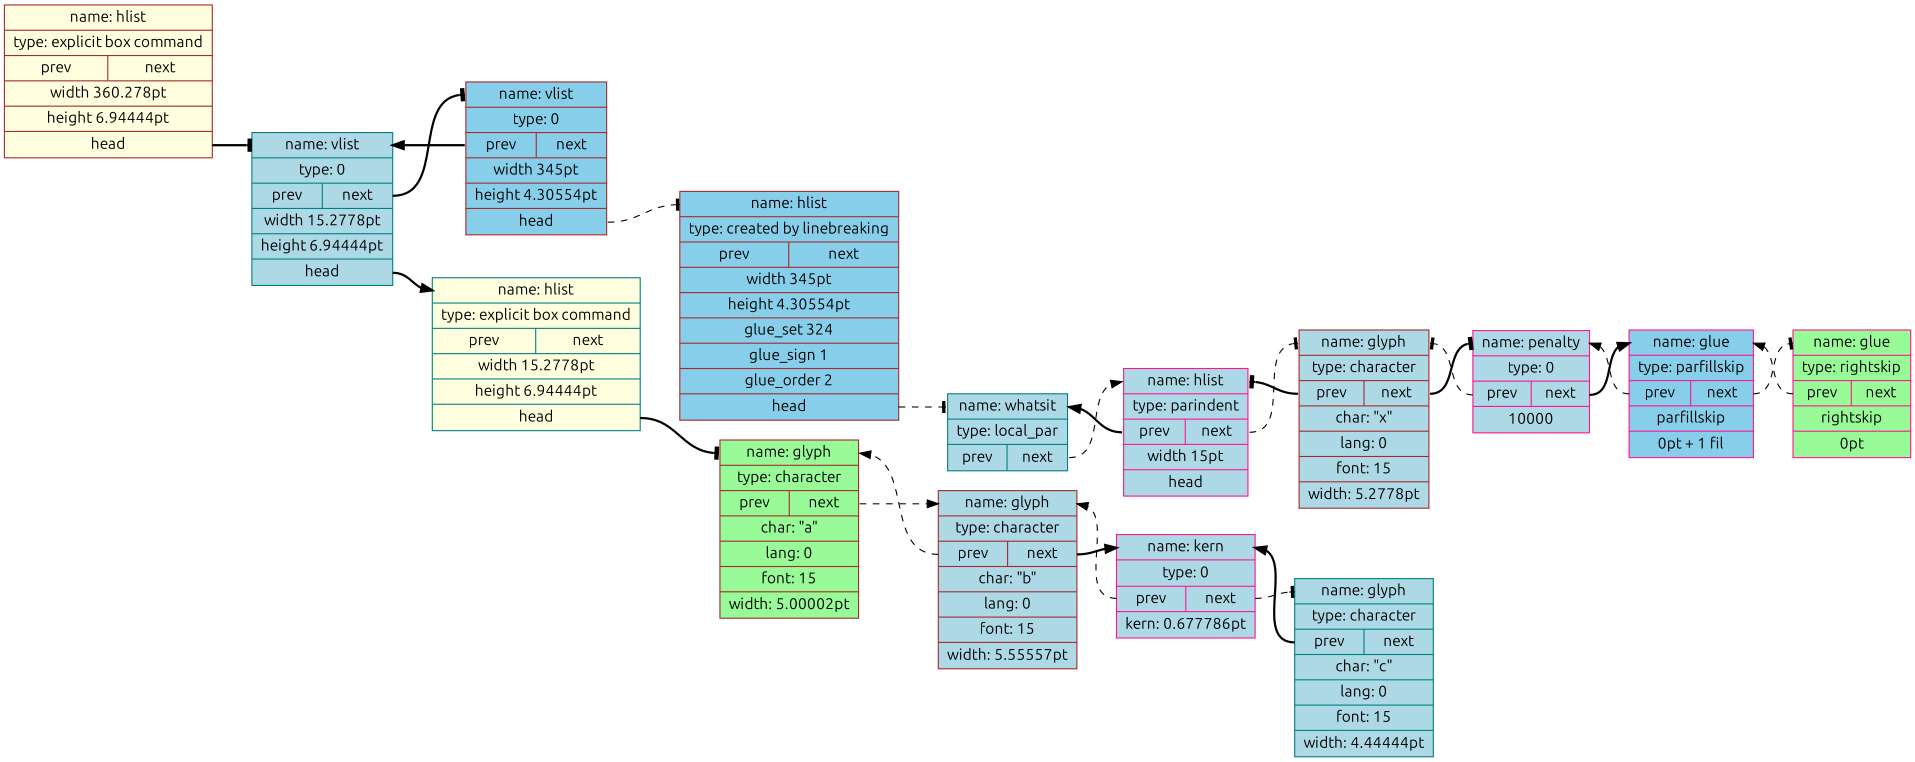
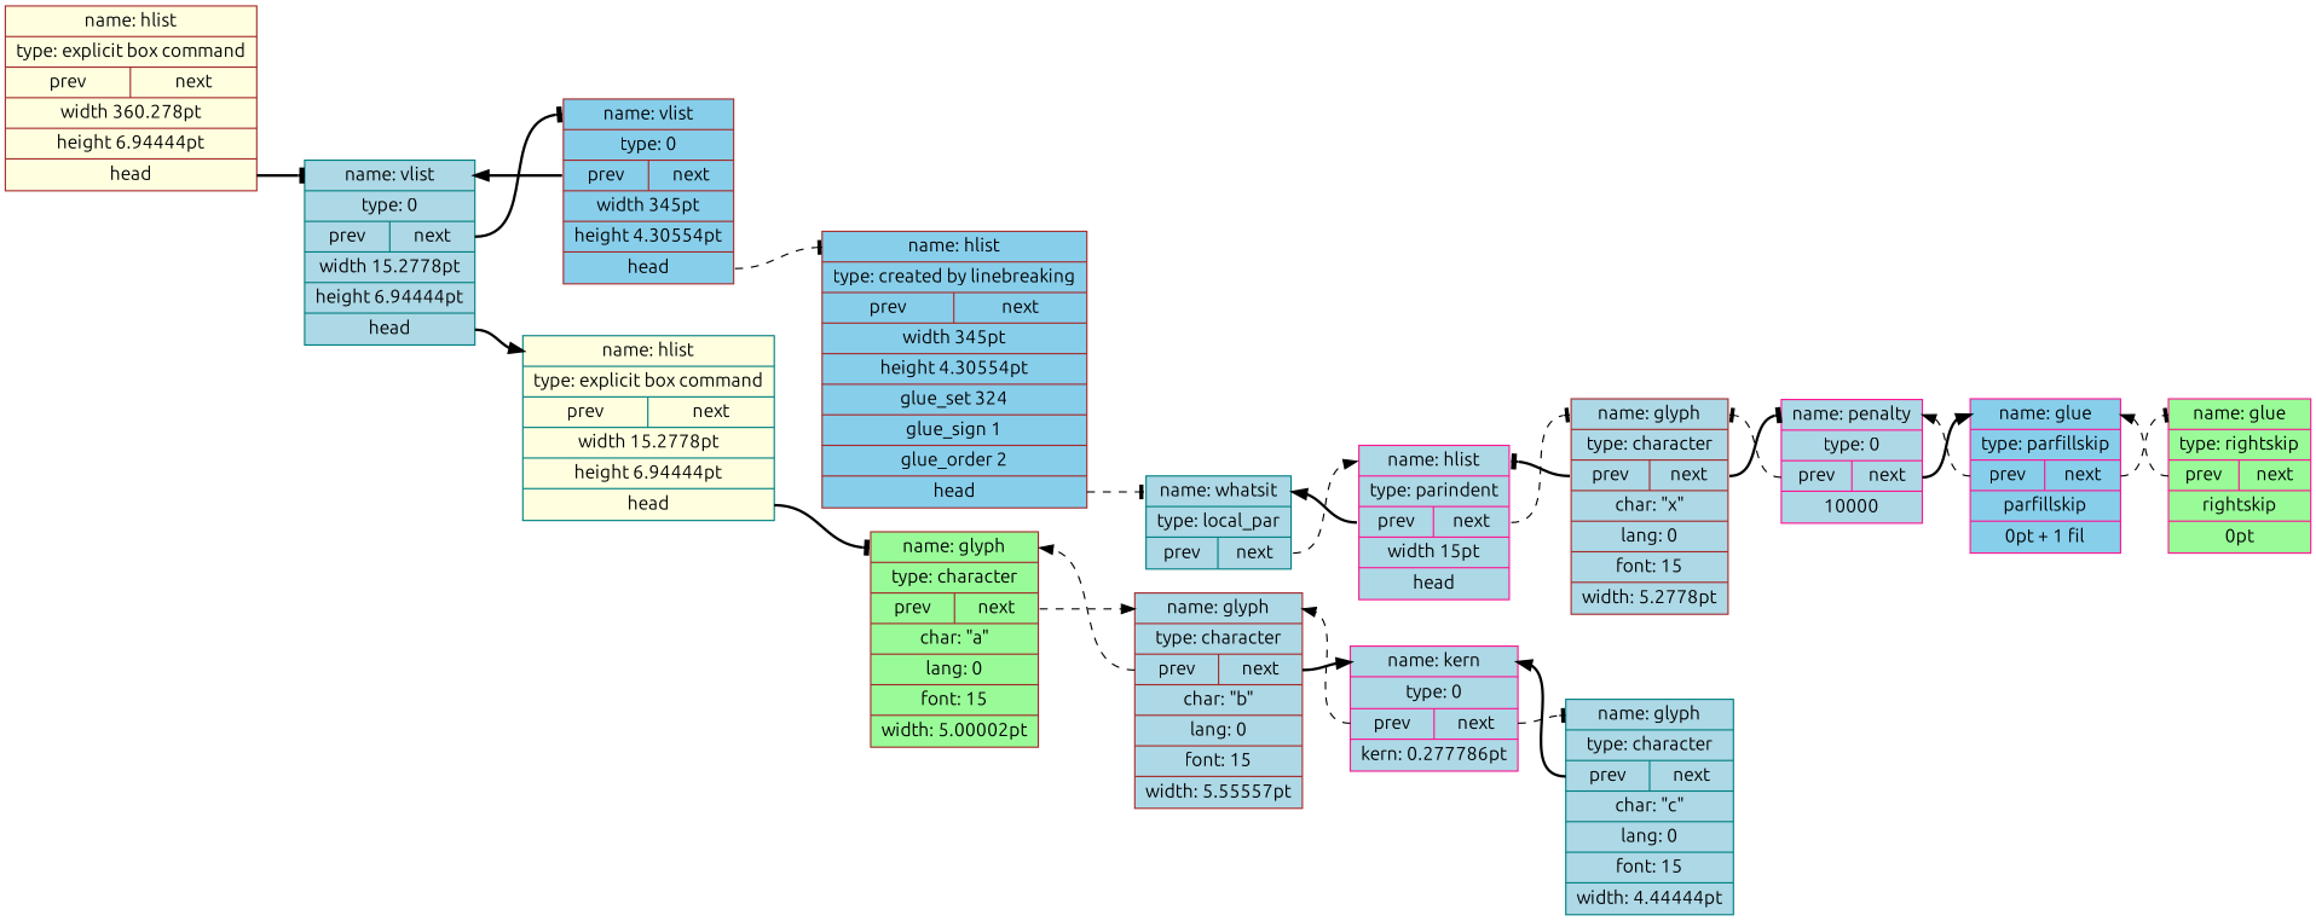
  digraph {
    rankdir=LR
    fontname=Ubuntu
    node [shape=record style=filled fillcolor=lightblue color=brown fontname=Ubuntu]
    edge [headport=title tailport=next style=dashed arrowhead=normal fontname=Ubuntu]
    n1 [label="<title> name: hlist | <sub> type: explicit box command  |  { <prev> prev |<next> next }|<width> width 360.278pt|<height> height 6.94444pt|<head> head" fillcolor=lightyellow]
    n2 [label="<title> name: vlist | <sub> type: 0  |  { <prev> prev |<next> next }|<width> width 15.2778pt|<height> height 6.94444pt|<head> head" color=teal]
    n3 [label="<title> name: vlist | <sub> type: 0  |  { <prev> prev |<next> next }|<width> width 345pt|<height> height 4.30554pt|<head> head" fillcolor=skyblue]
    n4 [label="<title> name: hlist | <sub> type: explicit box command  |  { <prev> prev |<next> next }|<width> width 15.2778pt|<height> height 6.94444pt|<head> head" fillcolor=lightyellow color=teal]
    n5 [label="<title> name: hlist | <sub> type: created by linebreaking  |  { <prev> prev |<next> next }|<width> width 345pt|<height> height 4.30554pt|<glue_set> glue_set 324|<glue_sign> glue_sign 1|<glue_order> glue_order 2|<head> head" fillcolor=skyblue]
    n6 [label="<title> name: glyph | <sub> type: character  |  { <prev> prev |<next> next }|<char> char: \"a\"|<lang> lang: 0|<font> font: 15|<width> width: 5.00002pt" fillcolor=palegreen]
    n7 [label="<title> name: glyph | <sub> type: character  |  { <prev> prev |<next> next }|<char> char: \"b\"|<lang> lang: 0|<font> font: 15|<width> width: 5.55557pt"]
-   n8 [label="<title> name: kern | <sub> type: 0  |  { <prev> prev |<next> next }|<kern> kern: 0.677786pt" color=deeppink]
+   n8 [label="<title> name: kern | <sub> type: 0  |  { <prev> prev |<next> next }|<kern> kern: 0.277786pt" color=deeppink]
    n9 [label="<title> name: glyph | <sub> type: character  |  { <prev> prev |<next> next }|<char> char: \"c\"|<lang> lang: 0|<font> font: 15|<width> width: 4.44444pt" color=teal]
    n10 [label="<title> name: whatsit | <sub> type: local_par  |  { <prev> prev |<next> next }" color=teal]
    n11 [label="<title> name: hlist | <sub> type: parindent  |  { <prev> prev |<next> next }|<width> width 15pt|<head> head" color=deeppink]
    n12 [label="<title> name: glyph | <sub> type: character  |  { <prev> prev |<next> next }|<char> char: \"x\"|<lang> lang: 0|<font> font: 15|<width> width: 5.2778pt"]
    n13 [label="<title> name: penalty | <sub> type: 0  |  { <prev> prev |<next> next }|<penalty> 10000" color=deeppink]
    n14 [label="<title> name: glue | <sub> type: parfillskip  |  { <prev> prev |<next> next }|<subtype> parfillskip|<spec> 0pt + 1 fil" fillcolor=skyblue color=deeppink]
    n15 [label="<title> name: glue | <sub> type: rightskip  |  { <prev> prev |<next> next }|<subtype> rightskip|<spec> 0pt" fillcolor=palegreen color=deeppink]
    n1 -> n2 [tailport=head style=bold arrowhead=tee]
    n2 -> n3 [style=bold arrowhead=tee]
    n2 -> n4 [tailport=head style=bold]
    n3 -> n2 [tailport="prev:w" style=bold]
    n3 -> n5 [tailport=head arrowhead=tee]
    n4 -> n6 [tailport=head style=bold arrowhead=tee]
    n5 -> n10 [tailport=head arrowhead=tee]
    n6 -> n7
    n7 -> n6 [tailport="prev:w"]
    n7 -> n8 [style=bold]
    n8 -> n7 [tailport="prev:w"]
    n8 -> n9 [arrowhead=tee]
    n9 -> n8 [tailport="prev:w" style=bold]
    n10 -> n11
    n11 -> n10 [tailport="prev:w" style=bold]
    n11 -> n12 [arrowhead=tee]
    n12 -> n11 [tailport="prev:w" style=bold arrowhead=tee]
    n12 -> n13 [style=bold arrowhead=tee]
    n13 -> n12 [tailport="prev:w" arrowhead=tee]
    n13 -> n14 [style=bold]
    n14 -> n13 [tailport="prev:w"]
    n14 -> n15 [arrowhead=tee]
    n15 -> n14 [tailport="prev:w"]
  }
